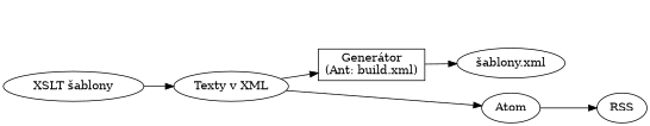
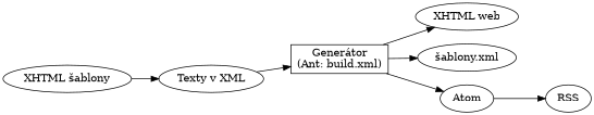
  digraph {
    rankdir=LR
    n1 [label="Generátor\n(Ant: build.xml)" shape=box]
+   n2 [label="XHTML web"]
    n3 [label=Atom]
    n4 [label="šablony.xml"]
    n5 [label=RSS]
    n6 [label="Texty v XML"]
-   n7 [label="XSLT šablony"]
-   n6 -> n3
+   n7 [label="XHTML šablony"]
+   n1 -> n2
+   n1 -> n3
    n1 -> n4
    n3 -> n5
    n6 -> n1
    n7 -> n6
  }
